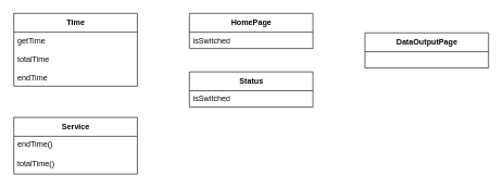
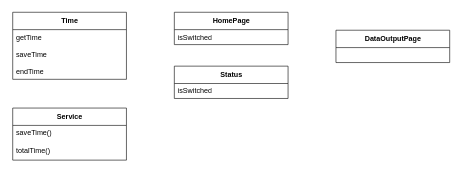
  <mxCell id="0" />
  <mxCell id="1" parent="0" />
  <mxCell id="2" value="Time" style="swimlane;fontStyle=1;align=center;verticalAlign=middle;childLayout=stackLayout;horizontal=1;startSize=29;horizontalStack=0;resizeParent=1;resizeParentMax=0;resizeLast=0;collapsible=0;marginBottom=0;html=1;" vertex="1" parent="1"><mxGeometry x="20" y="20" width="190" height="112" as="geometry" /></mxCell>
  <mxCell id="3" value="getTime" style="text;html=1;strokeColor=none;fillColor=none;align=left;verticalAlign=middle;spacingLeft=4;spacingRight=4;overflow=hidden;rotatable=0;points=[[0,0.5],[1,0.5]];portConstraint=eastwest;" vertex="1" parent="2"><mxGeometry y="29" width="190" height="25" as="geometry" /></mxCell>
- <mxCell id="4" value="totalTime" style="text;html=1;strokeColor=none;fillColor=none;align=left;verticalAlign=middle;spacingLeft=4;spacingRight=4;overflow=hidden;rotatable=0;points=[[0,0.5],[1,0.5]];portConstraint=eastwest;" vertex="1" parent="2"><mxGeometry y="54" width="190" height="33" as="geometry" /></mxCell>
+ <mxCell id="4" value="saveTime" style="text;html=1;strokeColor=none;fillColor=none;align=left;verticalAlign=middle;spacingLeft=4;spacingRight=4;overflow=hidden;rotatable=0;points=[[0,0.5],[1,0.5]];portConstraint=eastwest;" vertex="1" parent="2"><mxGeometry y="54" width="190" height="33" as="geometry" /></mxCell>
  <mxCell id="5" value="endTime" style="text;html=1;strokeColor=none;fillColor=none;align=left;verticalAlign=middle;spacingLeft=4;spacingRight=4;overflow=hidden;rotatable=0;points=[[0,0.5],[1,0.5]];portConstraint=eastwest;" vertex="1" parent="2"><mxGeometry y="87" width="190" height="25" as="geometry" /></mxCell>
  <mxCell id="6" value="HomePage" style="swimlane;fontStyle=1;align=center;verticalAlign=middle;childLayout=stackLayout;horizontal=1;startSize=29;horizontalStack=0;resizeParent=1;resizeParentMax=0;resizeLast=0;collapsible=0;marginBottom=0;html=1;" vertex="1" parent="1"><mxGeometry x="290" y="20" width="190" height="54" as="geometry" /></mxCell>
  <mxCell id="7" value="isSwitched" style="text;html=1;strokeColor=none;fillColor=none;align=left;verticalAlign=middle;spacingLeft=4;spacingRight=4;overflow=hidden;rotatable=0;points=[[0,0.5],[1,0.5]];portConstraint=eastwest;" vertex="1" parent="6"><mxGeometry y="29" width="190" height="25" as="geometry" /></mxCell>
  <mxCell id="8" value="DataOutputPage" style="swimlane;fontStyle=1;align=center;verticalAlign=middle;childLayout=stackLayout;horizontal=1;startSize=29;horizontalStack=0;resizeParent=1;resizeParentMax=0;resizeLast=0;collapsible=0;marginBottom=0;html=1;" vertex="1" parent="1"><mxGeometry x="560" y="50" width="190" height="54" as="geometry" /></mxCell>
  <mxCell id="9" value="Service" style="swimlane;fontStyle=1;align=center;verticalAlign=middle;childLayout=stackLayout;horizontal=1;startSize=29;horizontalStack=0;resizeParent=1;resizeParentMax=0;resizeLast=0;collapsible=0;marginBottom=0;html=1;" vertex="1" parent="1"><mxGeometry x="20" y="180" width="190" height="87" as="geometry" /></mxCell>
- <mxCell id="10" value="endTime()" style="text;html=1;strokeColor=none;fillColor=none;align=left;verticalAlign=middle;spacingLeft=4;spacingRight=4;overflow=hidden;rotatable=0;points=[[0,0.5],[1,0.5]];portConstraint=eastwest;" vertex="1" parent="9"><mxGeometry y="29" width="190" height="25" as="geometry" /></mxCell>
+ <mxCell id="10" value="saveTime()" style="text;html=1;strokeColor=none;fillColor=none;align=left;verticalAlign=middle;spacingLeft=4;spacingRight=4;overflow=hidden;rotatable=0;points=[[0,0.5],[1,0.5]];portConstraint=eastwest;" vertex="1" parent="9"><mxGeometry y="29" width="190" height="25" as="geometry" /></mxCell>
  <mxCell id="11" value="totalTime()" style="text;html=1;strokeColor=none;fillColor=none;align=left;verticalAlign=middle;spacingLeft=4;spacingRight=4;overflow=hidden;rotatable=0;points=[[0,0.5],[1,0.5]];portConstraint=eastwest;" vertex="1" parent="9"><mxGeometry y="54" width="190" height="33" as="geometry" /></mxCell>
  <mxCell id="12" value="Status" style="swimlane;fontStyle=1;align=center;verticalAlign=middle;childLayout=stackLayout;horizontal=1;startSize=29;horizontalStack=0;resizeParent=1;resizeParentMax=0;resizeLast=0;collapsible=0;marginBottom=0;html=1;" vertex="1" parent="1"><mxGeometry x="290" y="110" width="190" height="54" as="geometry" /></mxCell>
  <mxCell id="13" value="isSwitched" style="text;html=1;strokeColor=none;fillColor=none;align=left;verticalAlign=middle;spacingLeft=4;spacingRight=4;overflow=hidden;rotatable=0;points=[[0,0.5],[1,0.5]];portConstraint=eastwest;" vertex="1" parent="12"><mxGeometry y="29" width="190" height="25" as="geometry" /></mxCell>
